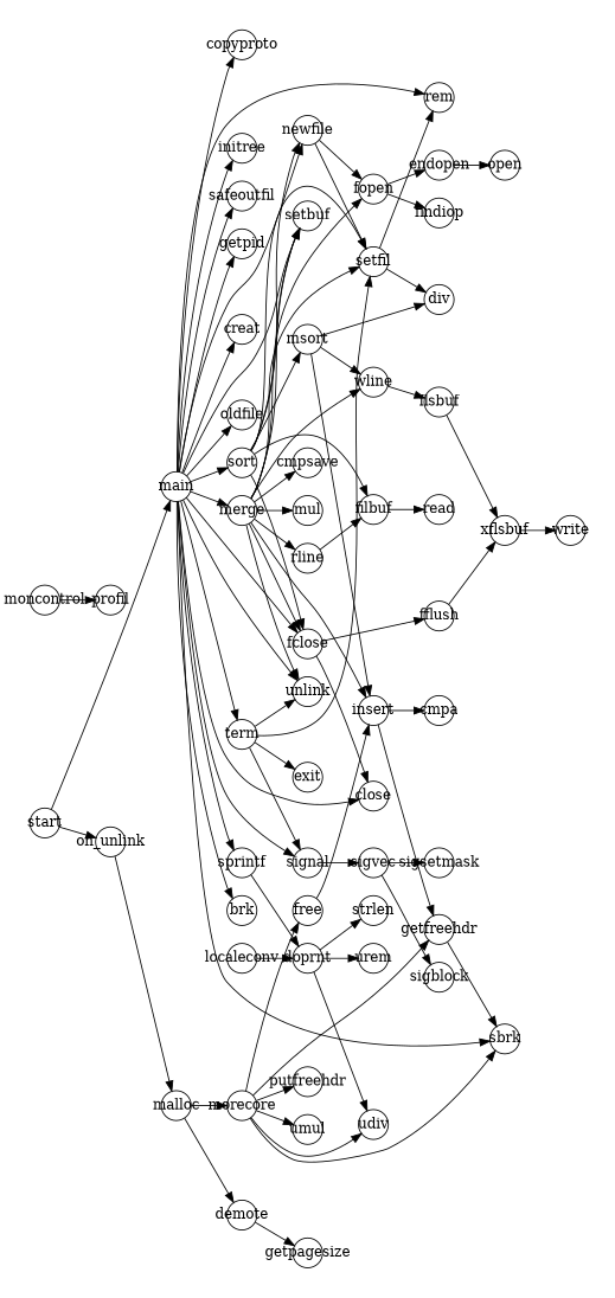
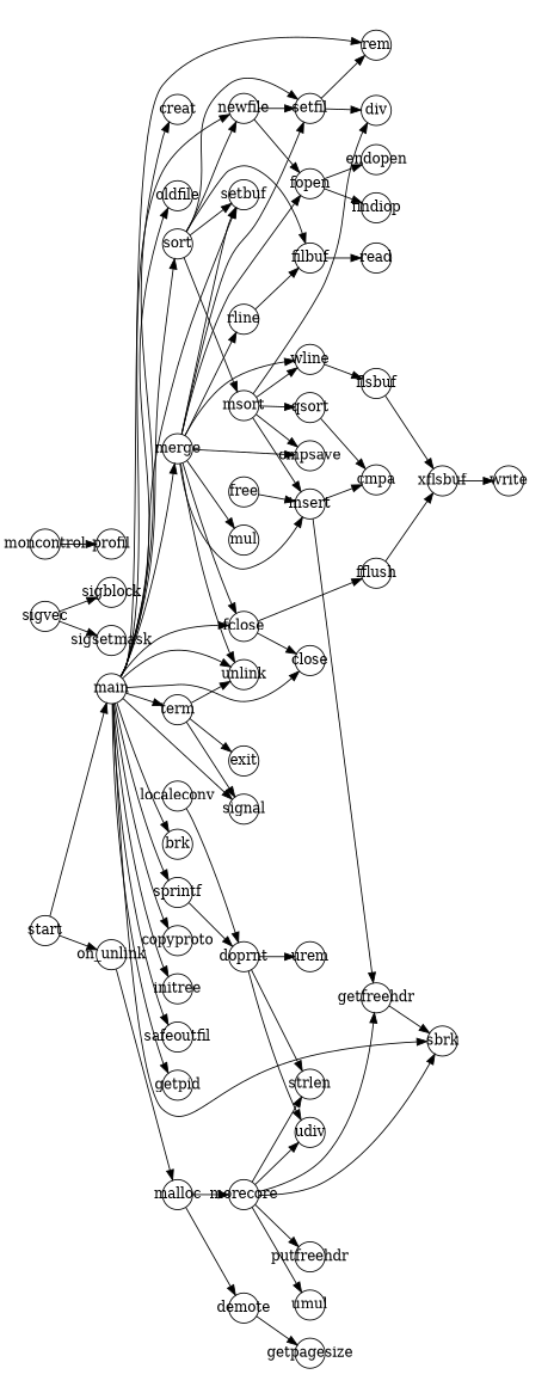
  digraph {
    rankdir=LR
    node [fixedsize=true]
    start [height=0.42 width=0.42]
    main [height=0.42 width=0.42]
    n3 [height=0.42 label=on_unlink width=0.42]
    sort [height=0.42 width=0.42]
    merge [height=0.42 width=0.42]
    term [height=0.42 width=0.42]
    signal [height=0.42 width=0.42]
    sbrk [height=0.42 width=0.42]
    unlink [height=0.42 width=0.42]
    newfile [height=0.42 width=0.42]
    fclose [height=0.42 width=0.42]
    close [height=0.42 width=0.42]
    brk [height=0.42 width=0.42]
    setbuf [height=0.42 width=0.42]
    copyproto [height=0.42 width=0.42]
    initree [height=0.42 width=0.42]
    safeoutfil [height=0.42 width=0.42]
    getpid [height=0.42 width=0.42]
    sprintf [height=0.42 width=0.42]
    creat [height=0.42 width=0.42]
    rem [height=0.42 width=0.42]
    oldfile [height=0.42 width=0.42]
    malloc [height=0.42 width=0.42]
    msort [height=0.42 width=0.42]
    filbuf [height=0.42 width=0.42]
    setfil [height=0.42 width=0.42]
    insert [height=0.42 width=0.42]
    wline [height=0.42 width=0.42]
    cmpsave [height=0.42 width=0.42]
    rline [height=0.42 width=0.42]
    fopen [height=0.42 width=0.42]
    mul [height=0.42 width=0.42]
    exit [height=0.42 width=0.42]
    sigvec [height=0.42 width=0.42]
    fflush [height=0.42 width=0.42]
    doprnt [height=0.42 width=0.42]
    morecore [height=0.42 width=0.42]
    demote [height=0.42 width=0.42]
+   qsort [height=0.42 width=0.42]
    div [height=0.42 width=0.42]
    read [height=0.42 width=0.42]
    cmpa [height=0.42 width=0.42]
    getfreehdr [height=0.42 width=0.42]
    flsbuf [height=0.42 width=0.42]
    endopen [height=0.42 width=0.42]
    findiop [height=0.42 width=0.42]
    sigblock [height=0.42 width=0.42]
    sigsetmask [height=0.42 width=0.42]
    xflsbuf [height=0.42 width=0.42]
    udiv [height=0.42 width=0.42]
    urem [height=0.42 width=0.42]
    strlen [height=0.42 width=0.42]
-   open [height=0.42 width=0.42]
    write [height=0.42 width=0.42]
    free [height=0.42 width=0.42]
    putfreehdr [height=0.42 width=0.42]
    umul [height=0.42 width=0.42]
    getpagesize [height=0.42 width=0.42]
    moncontrol [height=0.42 width=0.42]
    profil [height=0.42 width=0.42]
    localeconv [height=0.42 width=0.42]
    start -> main
    start -> n3
    main -> sort
    main -> merge
    main -> term
    main -> signal
    main -> sbrk
    main -> unlink
    main -> newfile
    main -> fclose
    main -> close
    main -> brk
    main -> setbuf
    main -> copyproto
    main -> initree
    main -> safeoutfil
    main -> getpid
    main -> sprintf
    main -> creat
    main -> rem
    main -> oldfile
    n3 -> malloc
    sort -> newfile
-   sort -> fclose
    sort -> setbuf
    sort -> msort
    sort -> filbuf
    sort -> setfil
    merge -> unlink
    merge -> fclose
    merge -> setbuf
    merge -> setfil
    merge -> insert
    merge -> wline
    merge -> cmpsave
    merge -> rline
    merge -> fopen
    merge -> mul
    term -> signal
    term -> unlink
-   term -> setfil
    term -> exit
-   signal -> sigvec
    newfile -> setfil
    newfile -> fopen
    fclose -> close
    fclose -> fflush
    sprintf -> doprnt
    malloc -> morecore
    malloc -> demote
    msort -> insert
    msort -> wline
+   msort -> cmpsave
+   msort -> qsort
    msort -> div
    filbuf -> read
    setfil -> rem
    setfil -> div
    insert -> cmpa
    insert -> getfreehdr
    wline -> flsbuf
    rline -> filbuf
    fopen -> endopen
    fopen -> findiop
    sigvec -> sigblock
    sigvec -> sigsetmask
    fflush -> xflsbuf
    doprnt -> udiv
    doprnt -> urem
    doprnt -> strlen
    morecore -> sbrk
    morecore -> getfreehdr
    morecore -> udiv
-   morecore -> free
+   morecore -> strlen
    morecore -> putfreehdr
    morecore -> umul
    demote -> getpagesize
+   qsort -> cmpa
    getfreehdr -> sbrk
    flsbuf -> xflsbuf
-   endopen -> open
    xflsbuf -> write
    free -> insert
    moncontrol -> profil
    localeconv -> doprnt
  }
